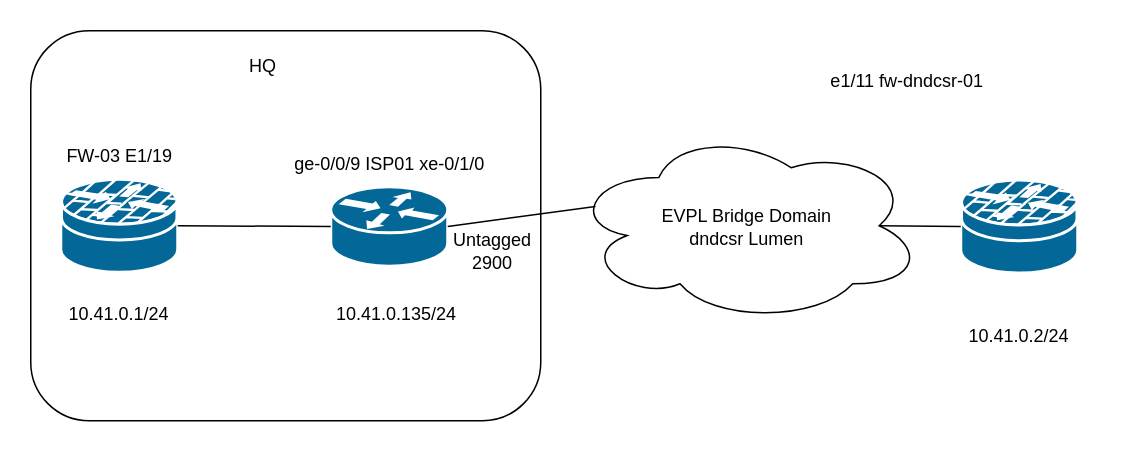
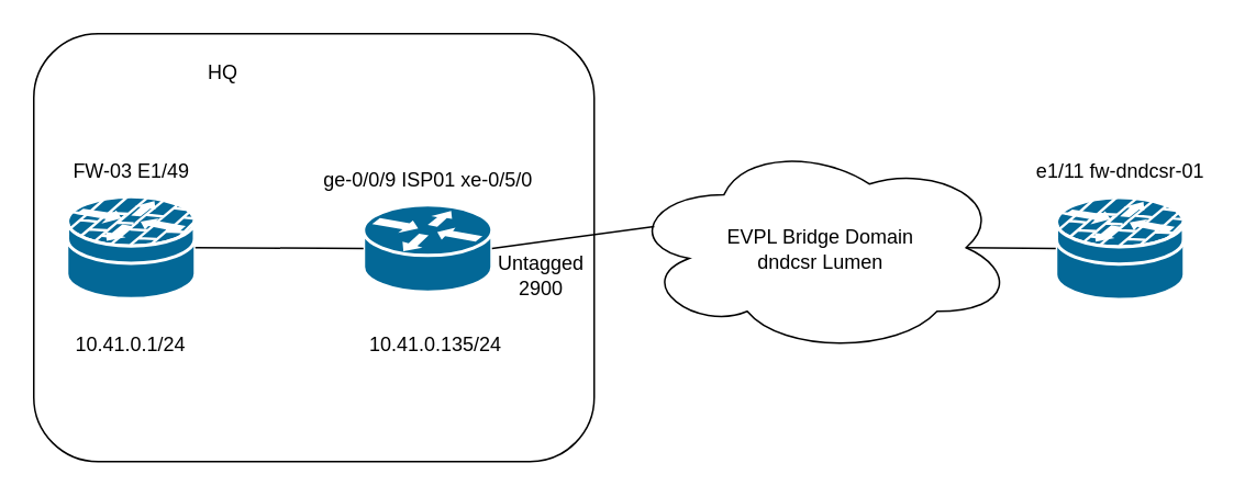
  <mxCell id="0" />
  <mxCell id="1" parent="0" />
  <mxCell id="2" value="" style="ellipse;shape=cloud;whiteSpace=wrap;html=1;" vertex="1" parent="1"><mxGeometry x="380" y="85.5" width="235" height="129" as="geometry" /></mxCell>
  <mxCell id="3" value="" style="rounded=1;whiteSpace=wrap;html=1;" vertex="1" parent="1"><mxGeometry x="20" y="20" width="340" height="260" as="geometry" /></mxCell>
  <mxCell id="4" value="" style="shape=mxgraph.cisco.security.router_firewall;sketch=0;html=1;pointerEvents=1;dashed=0;fillColor=#036897;strokeColor=#ffffff;strokeWidth=2;verticalLabelPosition=bottom;verticalAlign=top;align=center;outlineConnect=0;" vertex="1" parent="1"><mxGeometry x="40" y="119" width="78" height="62" as="geometry" /></mxCell>
  <mxCell id="5" value="EVPL Bridge Domain dndcsr Lumen" style="text;html=1;align=center;verticalAlign=middle;whiteSpace=wrap;rounded=0;" vertex="1" parent="1"><mxGeometry x="431.25" y="124" width="132.5" height="54" as="geometry" /></mxCell>
  <mxCell id="6" value="" style="shape=mxgraph.cisco.security.router_firewall;sketch=0;html=1;pointerEvents=1;dashed=0;fillColor=#036897;strokeColor=#ffffff;strokeWidth=2;verticalLabelPosition=bottom;verticalAlign=top;align=center;outlineConnect=0;" vertex="1" parent="1"><mxGeometry x="640" y="119.5" width="78" height="62" as="geometry" /></mxCell>
  <mxCell id="7" value="" style="shape=mxgraph.cisco.routers.router;sketch=0;html=1;pointerEvents=1;dashed=0;fillColor=#036897;strokeColor=#ffffff;strokeWidth=2;verticalLabelPosition=bottom;verticalAlign=top;align=center;outlineConnect=0;" vertex="1" parent="1"><mxGeometry x="220" y="124" width="78" height="53" as="geometry" /></mxCell>
  <mxCell id="8" value="" style="endArrow=none;html=1;rounded=0;entryX=0;entryY=0.5;entryDx=0;entryDy=0;entryPerimeter=0;exitX=0.875;exitY=0.5;exitDx=0;exitDy=0;exitPerimeter=0;" edge="1" parent="1" source="2" target="6"><mxGeometry width="50" height="50" relative="1" as="geometry"><mxPoint x="400" y="219" as="sourcePoint" /><mxPoint x="450" y="169" as="targetPoint" /></mxGeometry></mxCell>
  <mxCell id="9" value="" style="endArrow=none;html=1;rounded=0;exitX=1;exitY=0.5;exitDx=0;exitDy=0;exitPerimeter=0;entryX=0;entryY=0.5;entryDx=0;entryDy=0;entryPerimeter=0;" edge="1" parent="1" source="4" target="7"><mxGeometry width="50" height="50" relative="1" as="geometry"><mxPoint x="400" y="219" as="sourcePoint" /><mxPoint x="450" y="169" as="targetPoint" /></mxGeometry></mxCell>
- <mxCell id="10" value="FW-03 E1/19" style="text;html=1;align=center;verticalAlign=middle;whiteSpace=wrap;rounded=0;" vertex="1" parent="1"><mxGeometry x="23.5" y="89" width="111" height="30" as="geometry" /></mxCell>
- <mxCell id="11" value="HQ" style="text;html=1;align=center;verticalAlign=middle;whiteSpace=wrap;rounded=0;" vertex="1" parent="1"><mxGeometry x="145" y="29" width="60" height="30" as="geometry" /></mxCell>
- <mxCell id="12" value="ge-0/0/9 ISP01 xe-0/1/0" style="text;html=1;align=center;verticalAlign=middle;whiteSpace=wrap;rounded=0;" vertex="1" parent="1"><mxGeometry x="184.5" y="94" width="149" height="30" as="geometry" /></mxCell>
- <mxCell id="13" value="e1/11 fw-dndcsr-01" style="text;html=1;align=center;verticalAlign=middle;whiteSpace=wrap;rounded=0;" vertex="1" parent="1"><mxGeometry x="543.5" y="39" width="121" height="30" as="geometry" /></mxCell>
+ <mxCell id="10" value="FW-03 E1/49" style="text;html=1;align=center;verticalAlign=middle;whiteSpace=wrap;rounded=0;" vertex="1" parent="1"><mxGeometry x="23.5" y="89" width="111" height="30" as="geometry" /></mxCell>
+ <mxCell id="11" value="HQ" style="text;html=1;align=center;verticalAlign=middle;whiteSpace=wrap;rounded=0;" vertex="1" parent="1"><mxGeometry x="105" y="29" width="60" height="30" as="geometry" /></mxCell>
+ <mxCell id="12" value="ge-0/0/9 ISP01 xe-0/5/0" style="text;html=1;align=center;verticalAlign=middle;whiteSpace=wrap;rounded=0;" vertex="1" parent="1"><mxGeometry x="184.5" y="94" width="149" height="30" as="geometry" /></mxCell>
+ <mxCell id="13" value="e1/11 fw-dndcsr-01" style="text;html=1;align=center;verticalAlign=middle;whiteSpace=wrap;rounded=0;" vertex="1" parent="1"><mxGeometry x="618.5" y="89" width="121" height="30" as="geometry" /></mxCell>
  <mxCell id="14" value="" style="endArrow=none;html=1;rounded=0;entryX=0.07;entryY=0.4;entryDx=0;entryDy=0;entryPerimeter=0;exitX=1;exitY=0.5;exitDx=0;exitDy=0;exitPerimeter=0;" edge="1" parent="1" source="7" target="2"><mxGeometry width="50" height="50" relative="1" as="geometry"><mxPoint x="298" y="151" as="sourcePoint" /><mxPoint x="640" y="151" as="targetPoint" /></mxGeometry></mxCell>
  <mxCell id="15" value="10.41.0.1/24" style="text;html=1;align=center;verticalAlign=middle;whiteSpace=wrap;rounded=0;" vertex="1" parent="1"><mxGeometry x="49" y="194" width="60" height="30" as="geometry" /></mxCell>
  <mxCell id="16" value="10.41.0.135/24" style="text;html=1;align=center;verticalAlign=middle;whiteSpace=wrap;rounded=0;" vertex="1" parent="1"><mxGeometry x="234" y="194" width="60" height="30" as="geometry" /></mxCell>
- <mxCell id="17" value="10.41.0.2/24" style="text;html=1;align=center;verticalAlign=middle;whiteSpace=wrap;rounded=0;" vertex="1" parent="1"><mxGeometry x="649" y="209" width="60" height="30" as="geometry" /></mxCell>
  <mxCell id="18" value="Untagged 2900" style="text;html=1;align=center;verticalAlign=middle;whiteSpace=wrap;rounded=0;" vertex="1" parent="1"><mxGeometry x="298" y="151.5" width="60" height="30" as="geometry" /></mxCell>
